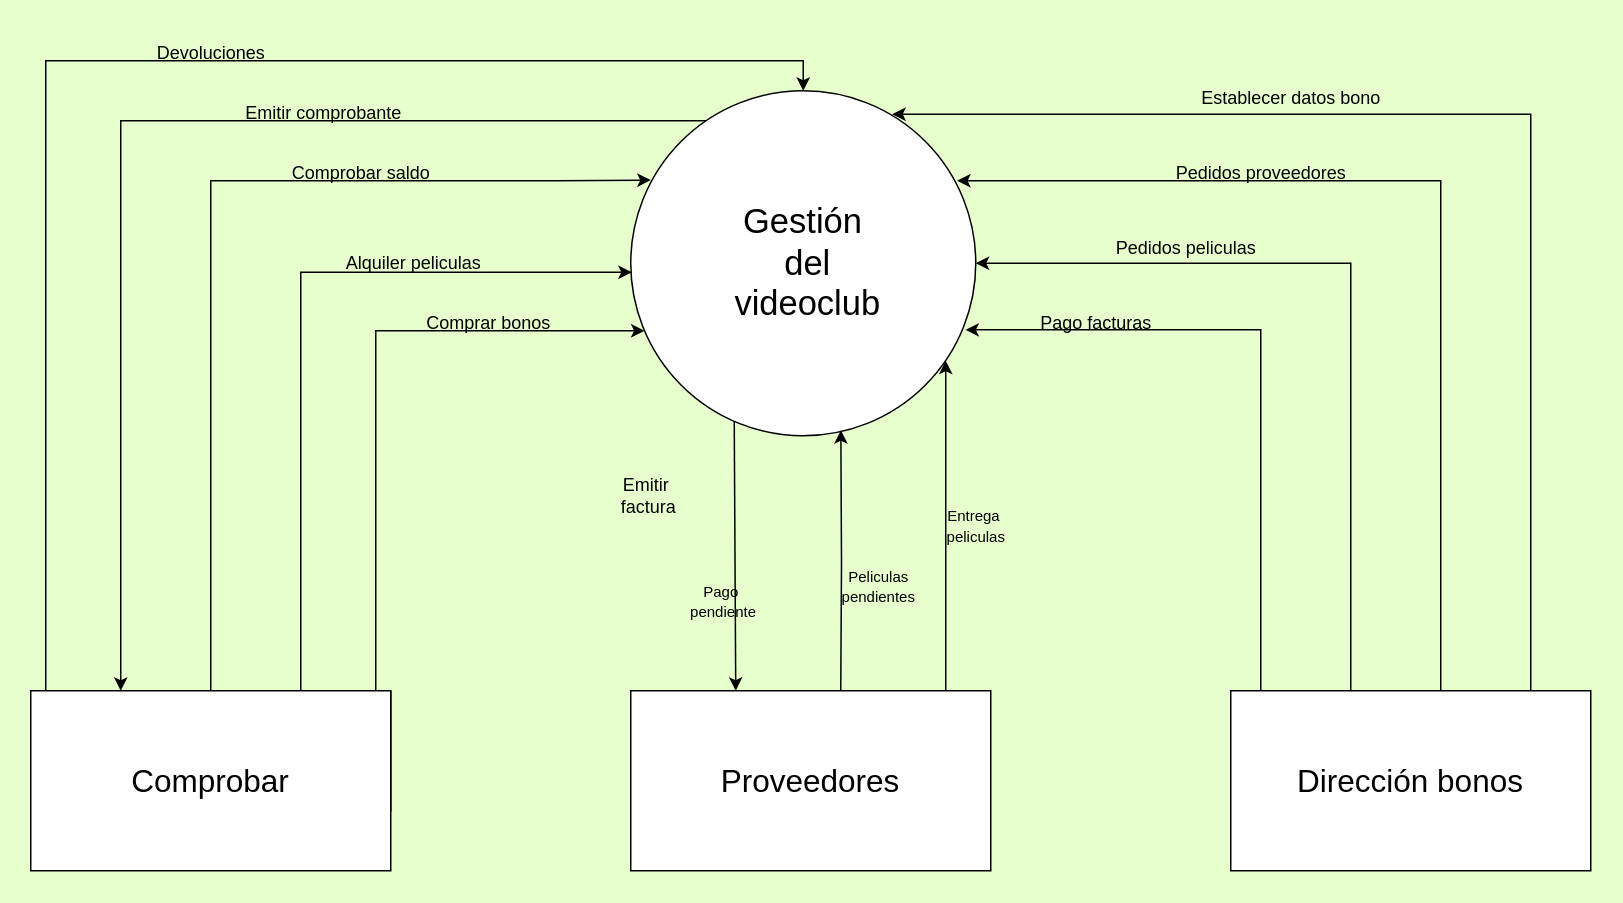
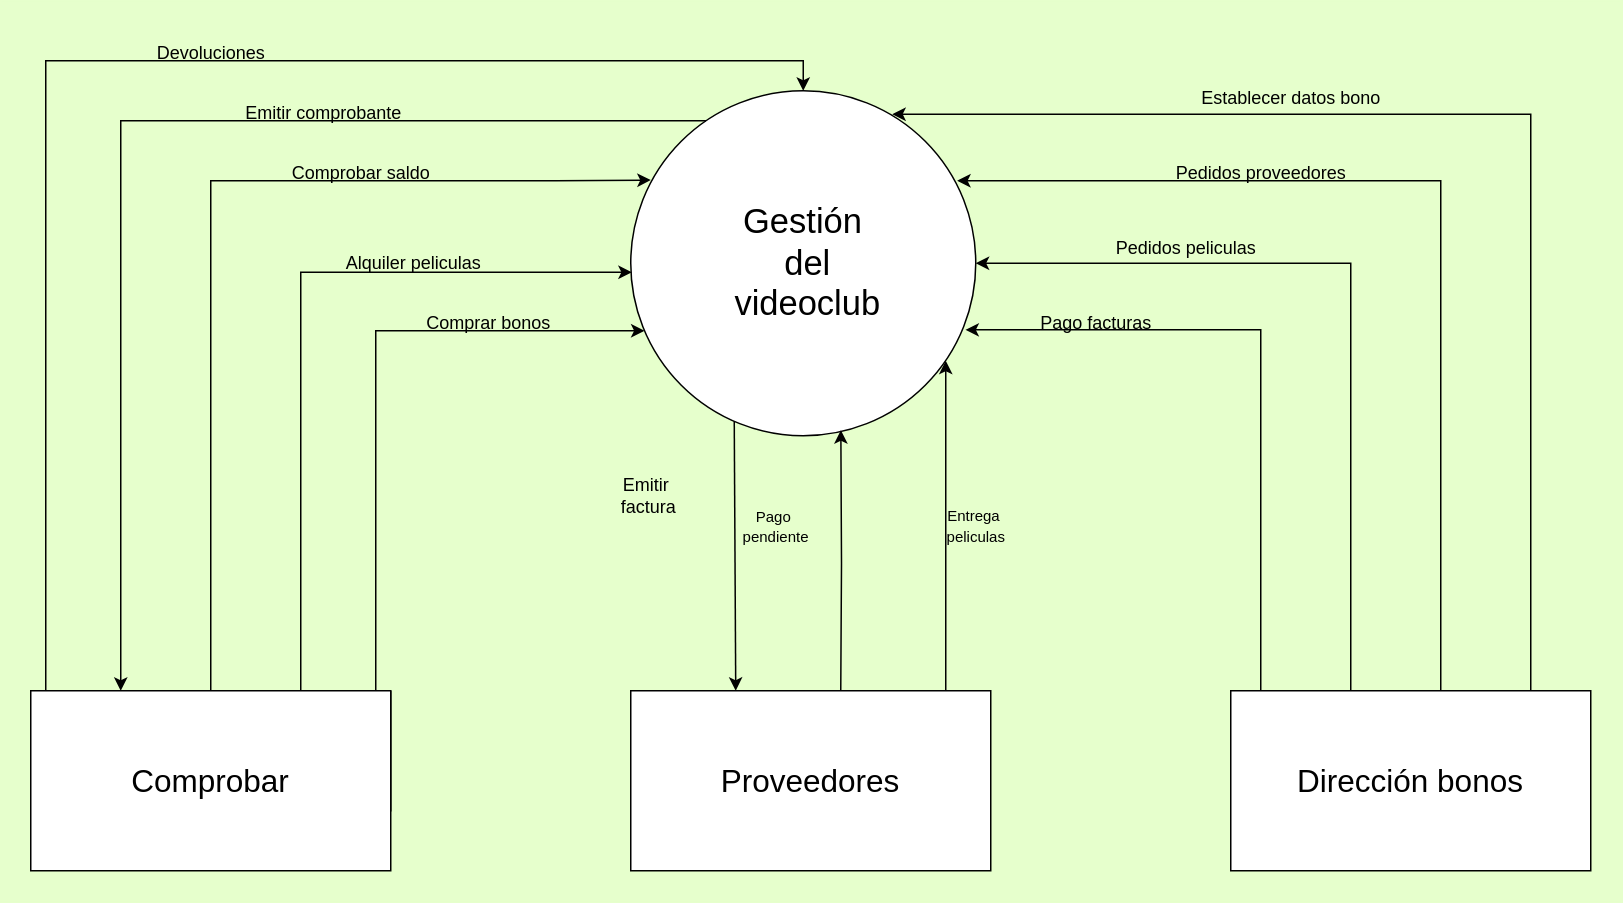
  <mxCell id="0" />
  <mxCell id="1" parent="0" />
  <mxCell id="2" style="edgeStyle=orthogonalEdgeStyle;rounded=0;orthogonalLoop=1;jettySize=auto;html=1;exitX=0.5;exitY=0;exitDx=0;exitDy=0;entryX=0.044;entryY=0;entryDx=0;entryDy=0;entryPerimeter=0;startArrow=classic;startFill=1;endArrow=none;endFill=0;" parent="1" source="3" target="8" edge="1"><mxGeometry relative="1" as="geometry"><mxPoint x="40" y="490" as="targetPoint" /><Array as="points"><mxPoint x="535" y="40" /><mxPoint x="30" y="40" /><mxPoint x="30" y="490" /><mxPoint x="31" y="490" /></Array></mxGeometry></mxCell>
  <mxCell id="3" value="&lt;div style=&quot;font-size: 23px;&quot;&gt;&lt;font style=&quot;font-size: 23px;&quot;&gt;Gestión&lt;/font&gt;&lt;/div&gt;&lt;div style=&quot;font-size: 23px;&quot;&gt;&lt;font style=&quot;font-size: 23px;&quot;&gt;&amp;nbsp;del&lt;/font&gt;&lt;/div&gt;&lt;div style=&quot;font-size: 23px;&quot;&gt;&lt;font style=&quot;font-size: 23px;&quot;&gt;&amp;nbsp;videoclub&lt;/font&gt;&lt;/div&gt;" style="ellipse;whiteSpace=wrap;html=1;aspect=fixed;" parent="1" vertex="1"><mxGeometry x="420" y="60" width="230" height="230" as="geometry" /></mxCell>
  <mxCell id="4" style="edgeStyle=orthogonalEdgeStyle;rounded=0;orthogonalLoop=1;jettySize=auto;html=1;exitX=1;exitY=0;exitDx=0;exitDy=0;" parent="1" source="8" target="3" edge="1"><mxGeometry relative="1" as="geometry"><mxPoint x="410" y="220" as="targetPoint" /><Array as="points"><mxPoint x="250" y="540" /><mxPoint x="250" y="220" /></Array></mxGeometry></mxCell>
  <mxCell id="5" style="edgeStyle=orthogonalEdgeStyle;rounded=0;orthogonalLoop=1;jettySize=auto;html=1;exitX=0.75;exitY=0;exitDx=0;exitDy=0;entryX=0.003;entryY=0.526;entryDx=0;entryDy=0;entryPerimeter=0;" parent="1" source="8" target="3" edge="1"><mxGeometry relative="1" as="geometry"><mxPoint x="200" y="500.61" as="sourcePoint" /><mxPoint x="410" y="200" as="targetPoint" /><Array as="points"><mxPoint x="200" y="181" /></Array></mxGeometry></mxCell>
  <mxCell id="6" style="edgeStyle=orthogonalEdgeStyle;rounded=0;orthogonalLoop=1;jettySize=auto;html=1;exitX=0.5;exitY=0;exitDx=0;exitDy=0;entryX=0.058;entryY=0.259;entryDx=0;entryDy=0;entryPerimeter=0;" parent="1" target="3" edge="1"><mxGeometry relative="1" as="geometry"><mxPoint x="30" y="540" as="sourcePoint" /><mxPoint x="370" y="130" as="targetPoint" /><Array as="points"><mxPoint x="140" y="540" /><mxPoint x="140" y="120" /><mxPoint x="370" y="120" /></Array></mxGeometry></mxCell>
  <mxCell id="7" style="edgeStyle=orthogonalEdgeStyle;rounded=0;orthogonalLoop=1;jettySize=auto;html=1;exitX=0.25;exitY=0;exitDx=0;exitDy=0;startArrow=classic;startFill=1;endArrow=none;endFill=0;" parent="1" source="8" target="3" edge="1"><mxGeometry relative="1" as="geometry"><Array as="points"><mxPoint x="80" y="80" /></Array></mxGeometry></mxCell>
  <mxCell id="8" value="&lt;font style=&quot;font-size: 21px;&quot;&gt;Comprobar&lt;/font&gt;" style="rounded=0;whiteSpace=wrap;html=1;" parent="1" vertex="1"><mxGeometry x="20" y="460" width="240" height="120" as="geometry" /></mxCell>
  <mxCell id="9" value="&lt;div&gt;Alquiler peliculas&lt;/div&gt;" style="text;html=1;align=center;verticalAlign=middle;resizable=0;points=[];autosize=1;strokeColor=none;fillColor=none;rotation=0;" parent="1" vertex="1"><mxGeometry x="220" y="160" width="110" height="30" as="geometry" /></mxCell>
  <mxCell id="10" value="&lt;div&gt;Comprar bonos&lt;/div&gt;" style="text;html=1;align=center;verticalAlign=middle;resizable=0;points=[];autosize=1;strokeColor=none;fillColor=none;rotation=0;" parent="1" vertex="1"><mxGeometry x="270" y="200" width="110" height="30" as="geometry" /></mxCell>
  <mxCell id="11" value="Comprobar saldo" style="text;html=1;align=center;verticalAlign=middle;resizable=0;points=[];autosize=1;strokeColor=none;fillColor=none;rotation=0;" parent="1" vertex="1"><mxGeometry x="180" y="100" width="120" height="30" as="geometry" /></mxCell>
  <mxCell id="12" value="&lt;div&gt;Emitir comprobante&lt;/div&gt;" style="text;html=1;align=center;verticalAlign=middle;resizable=0;points=[];autosize=1;strokeColor=none;fillColor=none;rotation=0;" parent="1" vertex="1"><mxGeometry x="150" y="60" width="130" height="30" as="geometry" /></mxCell>
  <mxCell id="13" value="&lt;div&gt;Devoluciones&lt;/div&gt;" style="text;html=1;align=center;verticalAlign=middle;resizable=0;points=[];autosize=1;strokeColor=none;fillColor=none;rotation=0;" parent="1" vertex="1"><mxGeometry x="90" y="20" width="100" height="30" as="geometry" /></mxCell>
  <mxCell id="14" value="&lt;div&gt;Pedidos peliculas&lt;/div&gt;" style="text;html=1;align=center;verticalAlign=middle;resizable=0;points=[];autosize=1;strokeColor=none;fillColor=none;rotation=0;" parent="1" vertex="1"><mxGeometry x="730" y="150" width="120" height="30" as="geometry" /></mxCell>
  <mxCell id="15" value="&lt;div&gt;Emitir&lt;/div&gt;&lt;div&gt;&amp;nbsp;factura&lt;/div&gt;" style="text;html=1;align=center;verticalAlign=middle;resizable=0;points=[];autosize=1;strokeColor=none;fillColor=none;rotation=0;" parent="1" vertex="1"><mxGeometry x="400" y="310" width="60" height="40" as="geometry" /></mxCell>
  <mxCell id="16" value="&lt;div style=&quot;font-size: 11px;&quot;&gt;&lt;font style=&quot;font-size: 10px;&quot;&gt;Entrega&lt;/font&gt;&lt;font style=&quot;font-size: 11px;&quot;&gt;&amp;nbsp;&lt;/font&gt;&lt;/div&gt;&lt;div style=&quot;font-size: 11px;&quot;&gt;&lt;font style=&quot;font-size: 10px;&quot;&gt;peliculas&lt;/font&gt;&lt;/div&gt;" style="text;html=1;align=center;verticalAlign=middle;resizable=0;points=[];autosize=1;strokeColor=none;fillColor=none;rotation=0;" parent="1" vertex="1"><mxGeometry x="620" y="330" width="60" height="40" as="geometry" /></mxCell>
  <mxCell id="17" value="&lt;div style=&quot;font-size: 13px;&quot;&gt;&lt;font style=&quot;font-size: 21px;&quot;&gt;Proveedores&lt;/font&gt;&lt;/div&gt;" style="rounded=0;whiteSpace=wrap;html=1;" parent="1" vertex="1"><mxGeometry x="420" y="460" width="240" height="120" as="geometry" /></mxCell>
  <mxCell id="18" style="edgeStyle=orthogonalEdgeStyle;rounded=0;orthogonalLoop=1;jettySize=auto;html=1;exitX=0.25;exitY=0;exitDx=0;exitDy=0;entryX=1;entryY=0.5;entryDx=0;entryDy=0;" parent="1" source="22" target="3" edge="1"><mxGeometry relative="1" as="geometry"><Array as="points"><mxPoint x="900" y="540" /><mxPoint x="900" y="175" /></Array></mxGeometry></mxCell>
  <mxCell id="19" style="edgeStyle=orthogonalEdgeStyle;rounded=0;orthogonalLoop=1;jettySize=auto;html=1;exitX=0;exitY=0;exitDx=0;exitDy=0;entryX=0.97;entryY=0.693;entryDx=0;entryDy=0;entryPerimeter=0;" parent="1" source="22" target="3" edge="1"><mxGeometry relative="1" as="geometry"><mxPoint x="730" y="230" as="targetPoint" /><Array as="points"><mxPoint x="840" y="540" /><mxPoint x="840" y="219" /></Array></mxGeometry></mxCell>
  <mxCell id="20" style="edgeStyle=orthogonalEdgeStyle;rounded=0;orthogonalLoop=1;jettySize=auto;html=1;exitX=0.5;exitY=0;exitDx=0;exitDy=0;entryX=0.946;entryY=0.261;entryDx=0;entryDy=0;entryPerimeter=0;" parent="1" source="22" target="3" edge="1"><mxGeometry relative="1" as="geometry"><mxPoint x="680" y="140" as="targetPoint" /><Array as="points"><mxPoint x="960" y="540" /><mxPoint x="960" y="120" /></Array></mxGeometry></mxCell>
  <mxCell id="21" style="edgeStyle=orthogonalEdgeStyle;rounded=0;orthogonalLoop=1;jettySize=auto;html=1;exitX=0.75;exitY=0;exitDx=0;exitDy=0;entryX=0.758;entryY=0.068;entryDx=0;entryDy=0;entryPerimeter=0;" parent="1" source="22" target="3" edge="1"><mxGeometry relative="1" as="geometry"><mxPoint x="700" y="50" as="targetPoint" /><Array as="points"><mxPoint x="1020" y="540" /><mxPoint x="1020" y="76" /></Array></mxGeometry></mxCell>
  <mxCell id="22" value="&lt;font style=&quot;font-size: 21px;&quot;&gt;Dirección bonos&lt;/font&gt;" style="rounded=0;whiteSpace=wrap;html=1;" parent="1" vertex="1"><mxGeometry x="820" y="460" width="240" height="120" as="geometry" /></mxCell>
  <mxCell id="23" value="Pago facturas" style="text;html=1;align=center;verticalAlign=middle;resizable=0;points=[];autosize=1;strokeColor=none;fillColor=none;rotation=0;" parent="1" vertex="1"><mxGeometry x="680" y="200" width="100" height="30" as="geometry" /></mxCell>
  <mxCell id="24" value="&lt;div&gt;Pedidos proveedores&lt;/div&gt;" style="text;html=1;align=center;verticalAlign=middle;resizable=0;points=[];autosize=1;strokeColor=none;fillColor=none;rotation=0;" parent="1" vertex="1"><mxGeometry x="770" y="100" width="140" height="30" as="geometry" /></mxCell>
  <mxCell id="25" value="&lt;div&gt;Establecer datos bono&lt;/div&gt;" style="text;html=1;align=center;verticalAlign=middle;resizable=0;points=[];autosize=1;strokeColor=none;fillColor=none;" parent="1" vertex="1"><mxGeometry x="790" y="50" width="140" height="30" as="geometry" /></mxCell>
- <mxCell id="26" value="&lt;div&gt;&lt;font style=&quot;font-size: 10px;&quot;&gt;Peliculas&lt;/font&gt;&lt;/div&gt;&lt;div style=&quot;font-size: 10px;&quot;&gt;pendientes&lt;/div&gt;" style="text;html=1;align=center;verticalAlign=middle;resizable=0;points=[];autosize=1;strokeColor=none;fillColor=none;" vertex="1" parent="1"><mxGeometry x="550" y="370" width="70" height="40" as="geometry" /></mxCell>
  <mxCell id="27" style="edgeStyle=orthogonalEdgeStyle;rounded=0;orthogonalLoop=1;jettySize=auto;html=1;exitX=0.5;exitY=0;exitDx=0;exitDy=0;entryX=0.3;entryY=0.958;entryDx=0;entryDy=0;entryPerimeter=0;endArrow=none;endFill=0;startArrow=classic;startFill=1;" edge="1" parent="1" target="3"><mxGeometry relative="1" as="geometry"><mxPoint x="490" y="460" as="sourcePoint" /><mxPoint x="490" y="290" as="targetPoint" /><Array as="points"><mxPoint x="490" y="280" /></Array></mxGeometry></mxCell>
- <mxCell id="28" value="&lt;div&gt;&lt;font style=&quot;font-size: 10px;&quot;&gt;Pago&lt;/font&gt;&lt;/div&gt;&lt;div style=&quot;font-size: 11px;&quot;&gt;&amp;nbsp;&lt;font style=&quot;font-size: 10px;&quot;&gt;pendiente&lt;/font&gt;&lt;/div&gt;" style="text;html=1;align=center;verticalAlign=middle;resizable=0;points=[];autosize=1;strokeColor=none;fillColor=none;" vertex="1" parent="1"><mxGeometry x="445" y="380" width="70" height="40" as="geometry" /></mxCell>
+ <mxCell id="28" value="&lt;div&gt;&lt;font style=&quot;font-size: 10px;&quot;&gt;Pago&lt;/font&gt;&lt;/div&gt;&lt;div style=&quot;font-size: 11px;&quot;&gt;&amp;nbsp;&lt;font style=&quot;font-size: 10px;&quot;&gt;pendiente&lt;/font&gt;&lt;/div&gt;" style="text;html=1;align=center;verticalAlign=middle;resizable=0;points=[];autosize=1;strokeColor=none;fillColor=none;" vertex="1" parent="1"><mxGeometry x="480" y="330" width="70" height="40" as="geometry" /></mxCell>
  <mxCell id="29" style="edgeStyle=orthogonalEdgeStyle;rounded=0;orthogonalLoop=1;jettySize=auto;html=1;exitX=0.818;exitY=0.006;exitDx=0;exitDy=0;exitPerimeter=0;" edge="1" parent="1"><mxGeometry relative="1" as="geometry"><mxPoint x="630" y="460" as="sourcePoint" /><mxPoint x="630" y="240" as="targetPoint" /></mxGeometry></mxCell>
  <mxCell id="30" style="edgeStyle=orthogonalEdgeStyle;rounded=0;orthogonalLoop=1;jettySize=auto;html=1;exitX=0.5;exitY=0;exitDx=0;exitDy=0;entryX=0.609;entryY=0.984;entryDx=0;entryDy=0;entryPerimeter=0;" edge="1" parent="1" target="3"><mxGeometry relative="1" as="geometry"><mxPoint x="560" y="460" as="sourcePoint" /><mxPoint x="560" y="290" as="targetPoint" /></mxGeometry></mxCell>
